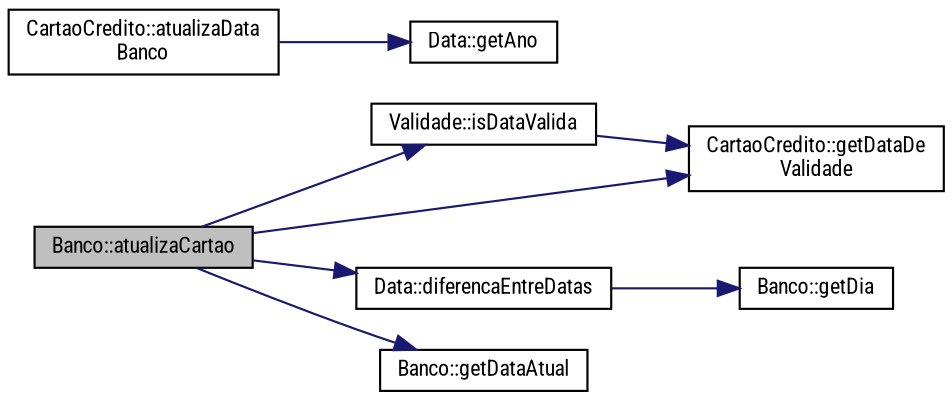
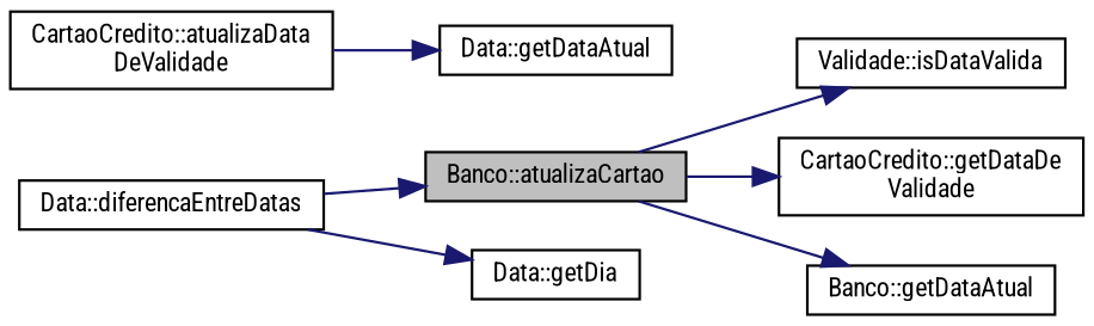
  digraph {
    fontname="Roboto Condensed"
    rankdir=LR
    node [color=black fillcolor=white fontname="Roboto Condensed" fontsize=10 shape=record style=filled]
    edge [color=midnightblue fontname="Roboto Condensed" fontsize=10 labelfontname=Helvetica labelfontsize=10 style=solid]
    n1 [fillcolor=grey75 fontcolor=black height=0.2 label="Banco::atualizaCartao" width=0.4]
    n2 [height=0.2 label="Validade::isDataValida" width=0.4]
    n3 [height=0.2 label="CartaoCredito::getDataDe\lValidade" width=0.4]
    n4 [height=0.2 label="Data::diferencaEntreDatas" width=0.4]
    n5 [height=0.2 label="Banco::getDataAtual" width=0.4]
-   n6 [height=0.2 label="CartaoCredito::atualizaData\lBanco" width=0.4]
-   n7 [height=0.2 label="Data::getAno" width=0.4]
-   n8 [height=0.2 label="Banco::getDia" width=0.4]
+   n6 [height=0.2 label="CartaoCredito::atualizaData\lDeValidade" width=0.4]
+   n7 [height=0.2 label="Data::getDataAtual" width=0.4]
+   n8 [height=0.2 label="Data::getDia" width=0.4]
    n1 -> n2
    n1 -> n3
-   n1 -> n4
+   n4 -> n1
    n1 -> n5
-   n2 -> n3
    n4 -> n8
    n6 -> n7
  }
